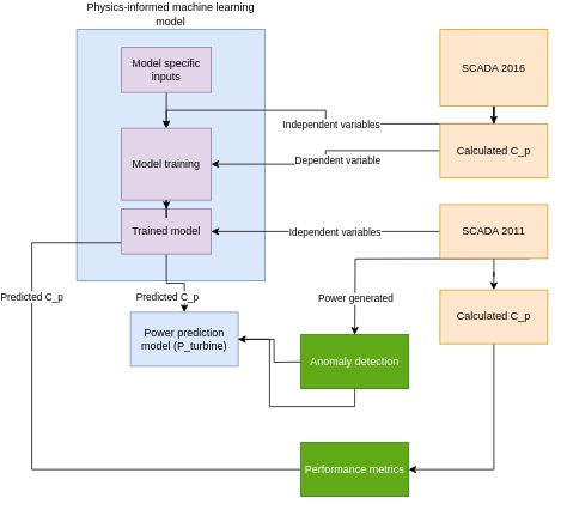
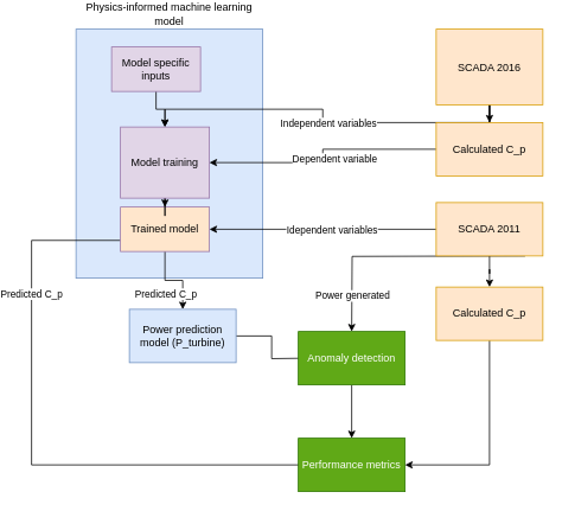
  <mxCell id="0" />
  <mxCell id="1" parent="0" />
  <mxCell id="2" value="Physics-informed machine learning model" style="rounded=0;whiteSpace=wrap;html=1;labelPosition=center;verticalLabelPosition=top;align=center;verticalAlign=bottom;fillColor=#dae8fc;strokeColor=#6c8ebf;" vertex="1" parent="1"><mxGeometry x="70" y="20" width="210" height="280" as="geometry" /></mxCell>
  <mxCell id="3" style="edgeStyle=orthogonalEdgeStyle;rounded=0;orthogonalLoop=1;jettySize=auto;html=1;entryX=0;entryY=0.5;entryDx=0;entryDy=0;" edge="1" parent="1" source="4"><mxGeometry relative="1" as="geometry"><mxPoint x="330" y="390" as="targetPoint" /></mxGeometry></mxCell>
  <mxCell id="4" value="Power prediction model (P_turbine)" style="rounded=0;whiteSpace=wrap;html=1;fillColor=#dae8fc;strokeColor=#6c8ebf;" vertex="1" parent="1"><mxGeometry x="130" y="335" width="120" height="60" as="geometry" /></mxCell>
  <mxCell id="5" style="edgeStyle=orthogonalEdgeStyle;rounded=0;orthogonalLoop=1;jettySize=auto;html=1;exitX=0;exitY=0.5;exitDx=0;exitDy=0;entryX=1;entryY=0.5;entryDx=0;entryDy=0;" edge="1" parent="1" source="22" target="24"><mxGeometry relative="1" as="geometry" /></mxCell>
  <mxCell id="6" value="Dependent variable" style="edgeLabel;html=1;align=center;verticalAlign=middle;resizable=0;points=[];" vertex="1" connectable="0" parent="5"><mxGeometry x="0.023" relative="1" as="geometry"><mxPoint x="13" as="offset" /></mxGeometry></mxCell>
  <mxCell id="7" style="edgeStyle=orthogonalEdgeStyle;rounded=0;orthogonalLoop=1;jettySize=auto;html=1;entryX=0.5;entryY=0;entryDx=0;entryDy=0;" edge="1" parent="1" source="11" target="4"><mxGeometry relative="1" as="geometry" /></mxCell>
  <mxCell id="8" value="Predicted C_p" style="edgeLabel;html=1;align=center;verticalAlign=middle;resizable=0;points=[];" vertex="1" connectable="0" parent="7"><mxGeometry x="-0.215" relative="1" as="geometry"><mxPoint y="15" as="offset" /></mxGeometry></mxCell>
  <mxCell id="9" style="edgeStyle=orthogonalEdgeStyle;rounded=0;orthogonalLoop=1;jettySize=auto;html=1;entryX=0.5;entryY=0;entryDx=0;entryDy=0;" edge="1" parent="1"><mxGeometry relative="1" as="geometry"><mxPoint x="120" y="257.5" as="sourcePoint" /><mxPoint x="380" y="492.5" as="targetPoint" /><Array as="points"><mxPoint x="20" y="258" /><mxPoint x="20" y="510" /><mxPoint x="380" y="510" /></Array></mxGeometry></mxCell>
  <mxCell id="10" value="Predicted C_p" style="edgeLabel;html=1;align=center;verticalAlign=middle;resizable=0;points=[];" vertex="1" connectable="0" parent="9"><mxGeometry x="-0.384" y="-1" relative="1" as="geometry"><mxPoint y="-65" as="offset" /></mxGeometry></mxCell>
- <mxCell id="11" value="Trained model" style="rounded=0;whiteSpace=wrap;html=1;fillColor=#e1d5e7;strokeColor=#9673a6;" vertex="1" parent="1"><mxGeometry x="120" y="220" width="100" height="50" as="geometry" /></mxCell>
+ <mxCell id="11" value="Trained model" style="rounded=0;whiteSpace=wrap;html=1;fillColor=#ffe6cc;strokeColor=#9673a6;" vertex="1" parent="1"><mxGeometry x="120" y="220" width="100" height="50" as="geometry" /></mxCell>
  <mxCell id="12" style="edgeStyle=orthogonalEdgeStyle;rounded=0;orthogonalLoop=1;jettySize=auto;html=1;entryX=0.5;entryY=0;entryDx=0;entryDy=0;exitX=0.5;exitY=1;exitDx=0;exitDy=0;" edge="1" parent="1" source="15" target="24"><mxGeometry relative="1" as="geometry"><mxPoint x="570" y="25" as="sourcePoint" /><mxPoint x="250" y="120" as="targetPoint" /></mxGeometry></mxCell>
  <mxCell id="13" value="Independent variables" style="edgeLabel;html=1;align=center;verticalAlign=middle;resizable=0;points=[];" vertex="1" connectable="0" parent="12"><mxGeometry x="-0.042" y="1" relative="1" as="geometry"><mxPoint x="-1" y="-1" as="offset" /></mxGeometry></mxCell>
  <mxCell id="14" style="edgeStyle=orthogonalEdgeStyle;rounded=0;orthogonalLoop=1;jettySize=auto;html=1;" edge="1" parent="1" source="15" target="22"><mxGeometry relative="1" as="geometry" /></mxCell>
  <mxCell id="15" value="SCADA 2016" style="rounded=0;whiteSpace=wrap;html=1;fillColor=#ffe6cc;strokeColor=#d79b00;" vertex="1" parent="1"><mxGeometry x="475" y="20" width="120" height="85" as="geometry" /></mxCell>
  <mxCell id="16" style="edgeStyle=orthogonalEdgeStyle;rounded=0;orthogonalLoop=1;jettySize=auto;html=1;entryX=1;entryY=0.5;entryDx=0;entryDy=0;" edge="1" parent="1" source="21" target="11"><mxGeometry relative="1" as="geometry" /></mxCell>
  <mxCell id="17" value="Idependent variables" style="edgeLabel;html=1;align=center;verticalAlign=middle;resizable=0;points=[];" vertex="1" connectable="0" parent="16"><mxGeometry x="-0.071" relative="1" as="geometry"><mxPoint as="offset" /></mxGeometry></mxCell>
  <mxCell id="18" style="edgeStyle=orthogonalEdgeStyle;rounded=0;orthogonalLoop=1;jettySize=auto;html=1;" edge="1" parent="1"><mxGeometry relative="1" as="geometry"><mxPoint x="575" y="275" as="sourcePoint" /><mxPoint x="380" y="360" as="targetPoint" /></mxGeometry></mxCell>
  <mxCell id="19" value="Power generated" style="edgeLabel;html=1;align=center;verticalAlign=middle;resizable=0;points=[];" vertex="1" connectable="0" parent="18"><mxGeometry x="0.586" y="-2" relative="1" as="geometry"><mxPoint x="2" y="18" as="offset" /></mxGeometry></mxCell>
  <mxCell id="20" value="" style="edgeStyle=orthogonalEdgeStyle;rounded=0;orthogonalLoop=1;jettySize=auto;html=1;" edge="1" parent="1" source="21" target="31"><mxGeometry relative="1" as="geometry" /></mxCell>
  <mxCell id="21" value="SCADA 2011" style="rounded=0;whiteSpace=wrap;html=1;fillColor=#ffe6cc;strokeColor=#d79b00;" vertex="1" parent="1"><mxGeometry x="475" y="215" width="120" height="60" as="geometry" /></mxCell>
  <mxCell id="22" value="Calculated C_p" style="rounded=0;whiteSpace=wrap;html=1;fillColor=#ffe6cc;strokeColor=#d79b00;" vertex="1" parent="1"><mxGeometry x="475" y="125" width="120" height="60" as="geometry" /></mxCell>
  <mxCell id="23" style="edgeStyle=orthogonalEdgeStyle;rounded=0;orthogonalLoop=1;jettySize=auto;html=1;" edge="1" parent="1" source="24" target="11"><mxGeometry relative="1" as="geometry" /></mxCell>
  <mxCell id="24" value="Model training" style="rounded=0;whiteSpace=wrap;html=1;fillColor=#e1d5e7;strokeColor=#9673a6;" vertex="1" parent="1"><mxGeometry x="120" y="130" width="100" height="80" as="geometry" /></mxCell>
  <mxCell id="25" style="edgeStyle=orthogonalEdgeStyle;rounded=0;orthogonalLoop=1;jettySize=auto;html=1;entryX=0.5;entryY=0;entryDx=0;entryDy=0;" edge="1" parent="1" source="26" target="24"><mxGeometry relative="1" as="geometry" /></mxCell>
- <mxCell id="26" value="Model specific inputs" style="rounded=0;whiteSpace=wrap;html=1;fillColor=#e1d5e7;strokeColor=#9673a6;" vertex="1" parent="1"><mxGeometry x="120" y="40" width="100" height="50" as="geometry" /></mxCell>
- <mxCell id="27" style="edgeStyle=orthogonalEdgeStyle;rounded=0;orthogonalLoop=1;jettySize=auto;html=1;exitX=0.5;exitY=1;exitDx=0;exitDy=0;" edge="1" parent="1" source="29" target="4"><mxGeometry relative="1" as="geometry"><mxPoint x="430" y="390" as="sourcePoint" /></mxGeometry></mxCell>
+ <mxCell id="26" value="Model specific inputs" style="rounded=0;whiteSpace=wrap;html=1;fillColor=#e1d5e7;strokeColor=#9673a6;" vertex="1" parent="1"><mxGeometry x="110" y="40" width="100" height="50" as="geometry" /></mxCell>
+ <mxCell id="27" style="edgeStyle=orthogonalEdgeStyle;rounded=0;orthogonalLoop=1;jettySize=auto;html=1;entryX=0.5;entryY=0;entryDx=0;entryDy=0;exitX=0.5;exitY=1;exitDx=0;exitDy=0;" edge="1" parent="1" source="29" target="28"><mxGeometry relative="1" as="geometry"><mxPoint x="430" y="390" as="sourcePoint" /></mxGeometry></mxCell>
  <mxCell id="28" value="Performance metrics" style="rounded=0;whiteSpace=wrap;html=1;fillColor=#60a917;fontColor=#ffffff;strokeColor=#2D7600;" vertex="1" parent="1"><mxGeometry x="320" y="480" width="120" height="60" as="geometry" /></mxCell>
  <mxCell id="29" value="Anomaly detection" style="rounded=0;whiteSpace=wrap;html=1;fillColor=#60a917;fontColor=#ffffff;strokeColor=#2D7600;" vertex="1" parent="1"><mxGeometry x="320" y="360" width="120" height="60" as="geometry" /></mxCell>
  <mxCell id="30" style="edgeStyle=orthogonalEdgeStyle;rounded=0;orthogonalLoop=1;jettySize=auto;html=1;entryX=1;entryY=0.5;entryDx=0;entryDy=0;exitX=0.5;exitY=1;exitDx=0;exitDy=0;" edge="1" parent="1" source="31" target="28"><mxGeometry relative="1" as="geometry" /></mxCell>
  <mxCell id="31" value="Calculated&lt;span style=&quot;background-color: initial;&quot;&gt;&amp;nbsp;C_p&lt;/span&gt;" style="rounded=0;whiteSpace=wrap;html=1;fillColor=#ffe6cc;strokeColor=#d79b00;" vertex="1" parent="1"><mxGeometry x="475" y="310" width="120" height="60" as="geometry" /></mxCell>
